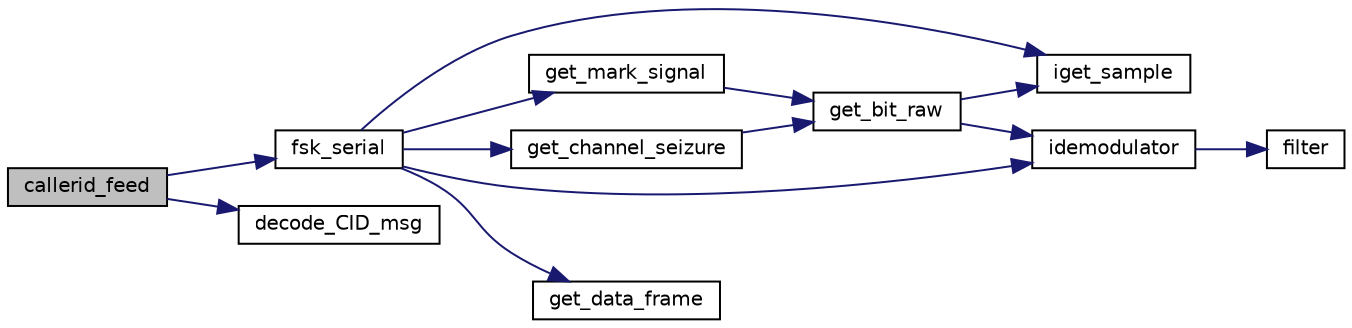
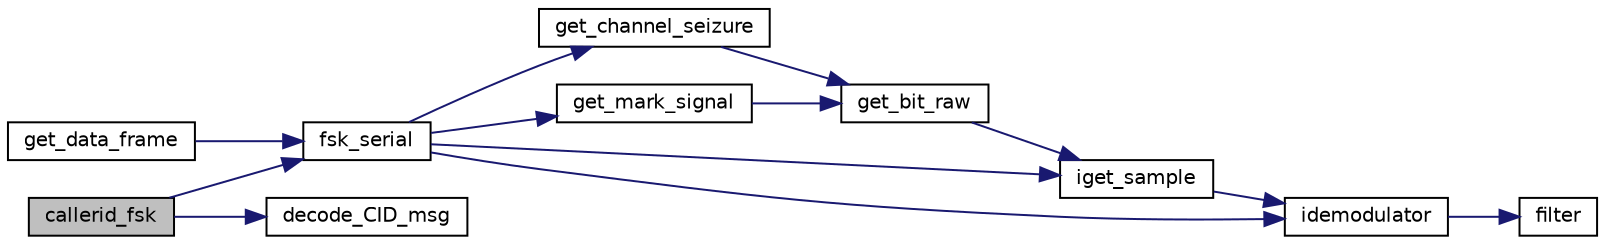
  digraph {
    rankdir=LR
    node [color=black fillcolor=white fontname=Helvetica fontsize=10 shape=record style=filled]
    edge [color=midnightblue fontname=Helvetica fontsize=10 labelfontname=Helvetica labelfontsize=10 style=solid]
-   n1 [fillcolor=grey75 fontcolor=black height=0.2 label=callerid_feed width=0.4]
+   n1 [fillcolor=grey75 fontcolor=black height=0.2 label=callerid_fsk width=0.4]
    n2 [height=0.2 label=fsk_serial width=0.4]
    n3 [height=0.2 label=decode_CID_msg width=0.4]
    n4 [height=0.2 label=iget_sample width=0.4]
    n5 [height=0.2 label=idemodulator width=0.4]
    n6 [height=0.2 label=get_channel_seizure width=0.4]
    n7 [height=0.2 label=get_mark_signal width=0.4]
    n8 [height=0.2 label=get_data_frame width=0.4]
    n9 [height=0.2 label=filter width=0.4]
    n10 [height=0.2 label=get_bit_raw width=0.4]
    n1 -> n2
    n1 -> n3
    n2 -> n4
    n2 -> n5
    n2 -> n6
    n2 -> n7
-   n2 -> n8
+   n8 -> n2
    n5 -> n9
    n6 -> n10
    n7 -> n10
    n10 -> n4
-   n10 -> n5
+   n4 -> n5
  }
